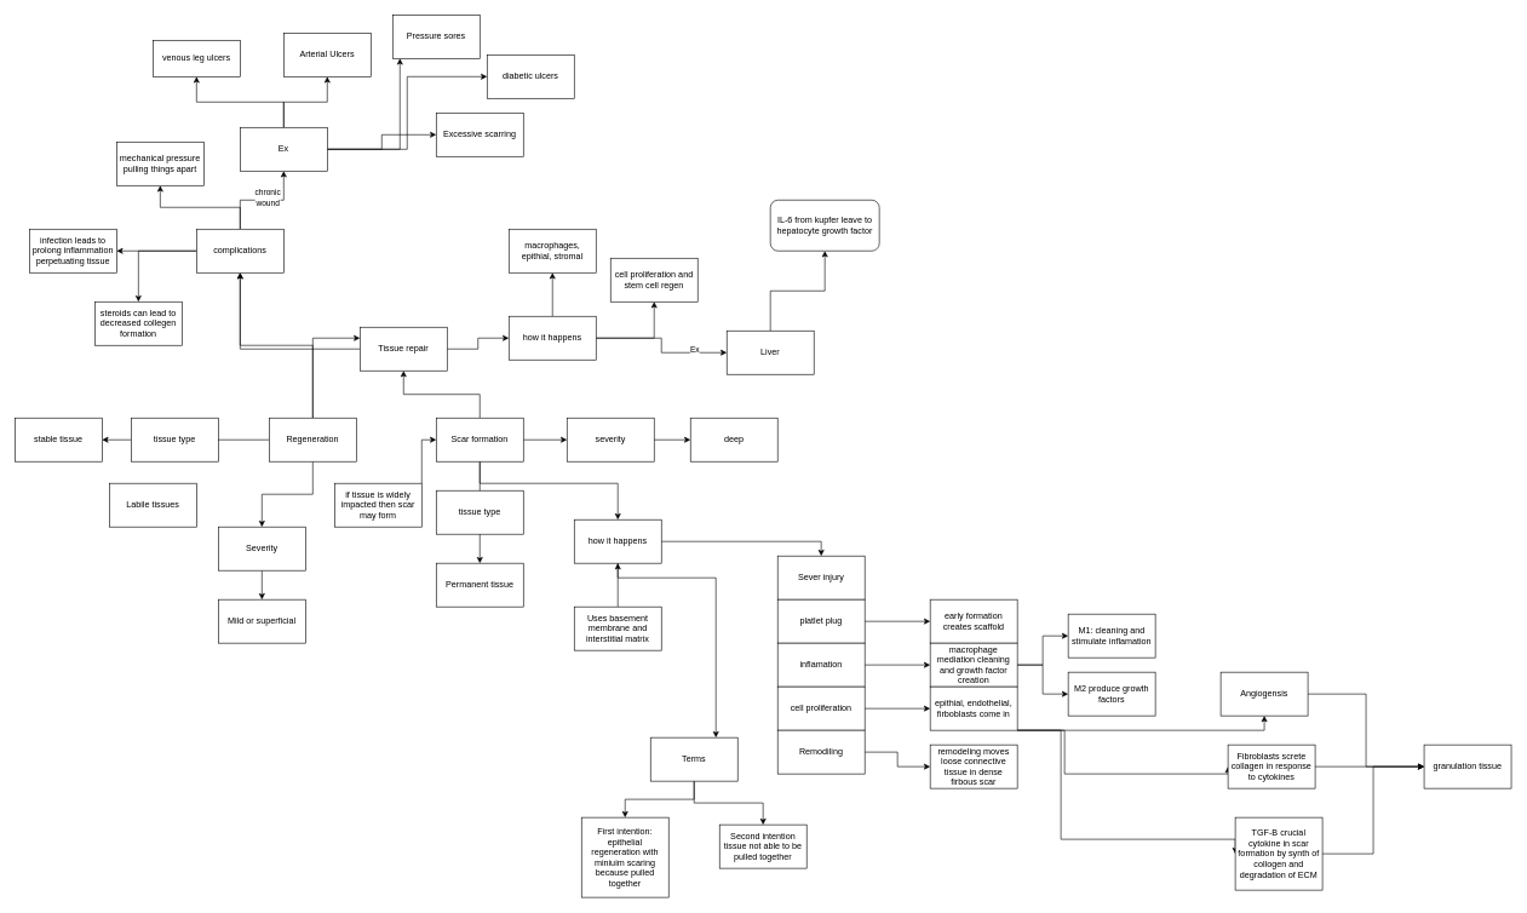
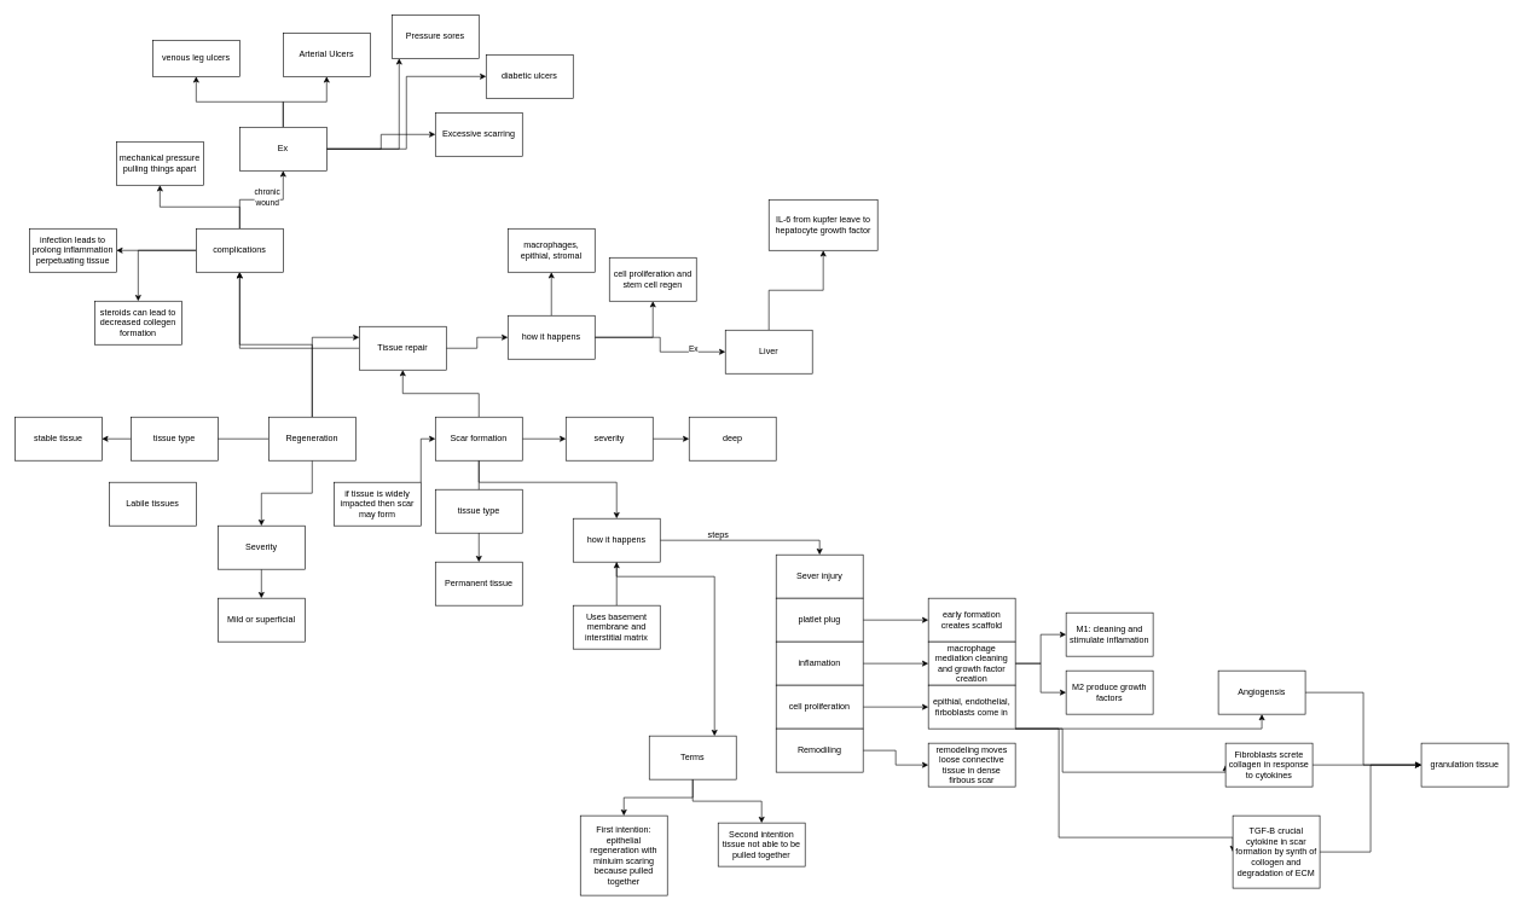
  <mxCell id="0" />
  <mxCell id="1" parent="0" />
  <mxCell id="2" value="" style="edgeStyle=orthogonalEdgeStyle;rounded=0;orthogonalLoop=1;jettySize=auto;html=1;" edge="1" parent="1" source="4" target="30"><mxGeometry relative="1" as="geometry" /></mxCell>
  <mxCell id="3" style="edgeStyle=orthogonalEdgeStyle;rounded=0;orthogonalLoop=1;jettySize=auto;html=1;" edge="1" parent="1" source="4" target="81"><mxGeometry relative="1" as="geometry" /></mxCell>
  <mxCell id="4" value="Tissue repair" style="rounded=0;whiteSpace=wrap;html=1;" vertex="1" parent="1"><mxGeometry x="495" y="450" width="120" height="60" as="geometry" /></mxCell>
  <mxCell id="5" value="" style="edgeStyle=orthogonalEdgeStyle;rounded=0;orthogonalLoop=1;jettySize=auto;html=1;" edge="1" parent="1" source="9" target="4"><mxGeometry relative="1" as="geometry"><Array as="points"><mxPoint x="430" y="465" /></Array></mxGeometry></mxCell>
  <mxCell id="6" style="edgeStyle=orthogonalEdgeStyle;rounded=0;orthogonalLoop=1;jettySize=auto;html=1;" edge="1" parent="1" source="9" target="16"><mxGeometry relative="1" as="geometry" /></mxCell>
  <mxCell id="7" value="" style="edgeStyle=orthogonalEdgeStyle;rounded=0;orthogonalLoop=1;jettySize=auto;html=1;" edge="1" parent="1" source="9" target="20"><mxGeometry relative="1" as="geometry" /></mxCell>
  <mxCell id="8" style="edgeStyle=orthogonalEdgeStyle;rounded=0;orthogonalLoop=1;jettySize=auto;html=1;" edge="1" parent="1" source="9" target="81"><mxGeometry relative="1" as="geometry" /></mxCell>
  <mxCell id="9" value="Regeneration" style="rounded=0;whiteSpace=wrap;html=1;" vertex="1" parent="1"><mxGeometry x="370" y="575" width="120" height="60" as="geometry" /></mxCell>
  <mxCell id="10" style="edgeStyle=orthogonalEdgeStyle;rounded=0;orthogonalLoop=1;jettySize=auto;html=1;entryX=0.5;entryY=1;entryDx=0;entryDy=0;" edge="1" parent="1" source="14" target="4"><mxGeometry relative="1" as="geometry" /></mxCell>
  <mxCell id="11" value="" style="edgeStyle=orthogonalEdgeStyle;rounded=0;orthogonalLoop=1;jettySize=auto;html=1;" edge="1" parent="1" source="14" target="17"><mxGeometry relative="1" as="geometry" /></mxCell>
  <mxCell id="12" value="" style="edgeStyle=orthogonalEdgeStyle;rounded=0;orthogonalLoop=1;jettySize=auto;html=1;" edge="1" parent="1" source="14" target="24"><mxGeometry relative="1" as="geometry" /></mxCell>
  <mxCell id="13" style="edgeStyle=orthogonalEdgeStyle;rounded=0;orthogonalLoop=1;jettySize=auto;html=1;" edge="1" parent="1" source="14" target="40"><mxGeometry relative="1" as="geometry"><Array as="points"><mxPoint x="660" y="665" /><mxPoint x="850" y="665" /></Array></mxGeometry></mxCell>
  <mxCell id="14" value="Scar formation" style="rounded=0;whiteSpace=wrap;html=1;" vertex="1" parent="1"><mxGeometry x="600" y="575" width="120" height="60" as="geometry" /></mxCell>
  <mxCell id="15" value="Labile tissues" style="rounded=0;whiteSpace=wrap;html=1;" vertex="1" parent="1"><mxGeometry x="150" y="665" width="120" height="60" as="geometry" /></mxCell>
  <mxCell id="16" value="stable tissue" style="rounded=0;whiteSpace=wrap;html=1;" vertex="1" parent="1"><mxGeometry x="20" y="575" width="120" height="60" as="geometry" /></mxCell>
  <mxCell id="17" value="Permanent tissue" style="rounded=0;whiteSpace=wrap;html=1;" vertex="1" parent="1"><mxGeometry x="600" y="775" width="120" height="60" as="geometry" /></mxCell>
  <mxCell id="18" value="tissue type" style="rounded=0;whiteSpace=wrap;html=1;" vertex="1" parent="1"><mxGeometry x="180" y="575" width="120" height="60" as="geometry" /></mxCell>
  <mxCell id="19" value="" style="edgeStyle=orthogonalEdgeStyle;rounded=0;orthogonalLoop=1;jettySize=auto;html=1;" edge="1" parent="1" source="20" target="21"><mxGeometry relative="1" as="geometry" /></mxCell>
  <mxCell id="20" value="Severity" style="rounded=0;whiteSpace=wrap;html=1;" vertex="1" parent="1"><mxGeometry x="300" y="725" width="120" height="60" as="geometry" /></mxCell>
  <mxCell id="21" value="Mild or superficial" style="rounded=0;whiteSpace=wrap;html=1;" vertex="1" parent="1"><mxGeometry x="300" y="825" width="120" height="60" as="geometry" /></mxCell>
  <mxCell id="22" value="tissue type" style="rounded=0;whiteSpace=wrap;html=1;" vertex="1" parent="1"><mxGeometry x="600" y="675" width="120" height="60" as="geometry" /></mxCell>
  <mxCell id="23" value="" style="edgeStyle=orthogonalEdgeStyle;rounded=0;orthogonalLoop=1;jettySize=auto;html=1;" edge="1" parent="1" source="24" target="25"><mxGeometry relative="1" as="geometry" /></mxCell>
  <mxCell id="24" value="severity" style="rounded=0;whiteSpace=wrap;html=1;" vertex="1" parent="1"><mxGeometry x="780" y="575" width="120" height="60" as="geometry" /></mxCell>
  <mxCell id="25" value="deep" style="rounded=0;whiteSpace=wrap;html=1;" vertex="1" parent="1"><mxGeometry x="950" y="575" width="120" height="60" as="geometry" /></mxCell>
  <mxCell id="26" value="" style="edgeStyle=orthogonalEdgeStyle;rounded=0;orthogonalLoop=1;jettySize=auto;html=1;" edge="1" parent="1" source="30" target="31"><mxGeometry relative="1" as="geometry" /></mxCell>
  <mxCell id="27" style="edgeStyle=orthogonalEdgeStyle;rounded=0;orthogonalLoop=1;jettySize=auto;html=1;" edge="1" parent="1" source="30" target="32"><mxGeometry relative="1" as="geometry" /></mxCell>
  <mxCell id="28" style="edgeStyle=orthogonalEdgeStyle;rounded=0;orthogonalLoop=1;jettySize=auto;html=1;" edge="1" parent="1" source="30" target="36"><mxGeometry relative="1" as="geometry" /></mxCell>
  <mxCell id="29" value="Ex" style="edgeLabel;html=1;align=center;verticalAlign=middle;resizable=0;points=[];" vertex="1" connectable="0" parent="28"><mxGeometry x="0.552" y="5" relative="1" as="geometry"><mxPoint as="offset" /></mxGeometry></mxCell>
  <mxCell id="30" value="how it happens" style="rounded=0;whiteSpace=wrap;html=1;" vertex="1" parent="1"><mxGeometry x="700" y="435" width="120" height="60" as="geometry" /></mxCell>
  <mxCell id="31" value="macrophages, epithial, stromal" style="rounded=0;whiteSpace=wrap;html=1;" vertex="1" parent="1"><mxGeometry x="700" y="315" width="120" height="60" as="geometry" /></mxCell>
  <mxCell id="32" value="cell proliferation and stem cell regen" style="rounded=0;whiteSpace=wrap;html=1;" vertex="1" parent="1"><mxGeometry x="840" y="355" width="120" height="60" as="geometry" /></mxCell>
  <mxCell id="33" style="edgeStyle=orthogonalEdgeStyle;rounded=0;orthogonalLoop=1;jettySize=auto;html=1;" edge="1" parent="1" source="34" target="14"><mxGeometry relative="1" as="geometry"><Array as="points"><mxPoint x="580" y="605" /></Array></mxGeometry></mxCell>
  <mxCell id="34" value="if tissue is widely impacted then scar may form" style="rounded=0;whiteSpace=wrap;html=1;" vertex="1" parent="1"><mxGeometry x="460" y="665" width="120" height="60" as="geometry" /></mxCell>
  <mxCell id="35" style="edgeStyle=orthogonalEdgeStyle;rounded=0;orthogonalLoop=1;jettySize=auto;html=1;" edge="1" parent="1" source="36" target="37"><mxGeometry relative="1" as="geometry" /></mxCell>
  <mxCell id="36" value="Liver" style="rounded=0;whiteSpace=wrap;html=1;" vertex="1" parent="1"><mxGeometry x="1000" y="455" width="120" height="60" as="geometry" /></mxCell>
- <mxCell id="37" value="IL-6 from kupfer leave to hepatocyte growth factor" style="whiteSpace=wrap;html=1;rounded=1;" vertex="1" parent="1"><mxGeometry x="1060" y="275" width="150" height="70" as="geometry" /></mxCell>
+ <mxCell id="37" value="IL-6 from kupfer leave to hepatocyte growth factor" style="rounded=0;whiteSpace=wrap;html=1;" vertex="1" parent="1"><mxGeometry x="1060" y="275" width="150" height="70" as="geometry" /></mxCell>
  <mxCell id="38" style="edgeStyle=orthogonalEdgeStyle;rounded=0;orthogonalLoop=1;jettySize=auto;html=1;entryX=0.5;entryY=0;entryDx=0;entryDy=0;" edge="1" parent="1" source="40" target="43"><mxGeometry relative="1" as="geometry" /></mxCell>
  <mxCell id="39" style="edgeStyle=orthogonalEdgeStyle;rounded=0;orthogonalLoop=1;jettySize=auto;html=1;entryX=0.75;entryY=0;entryDx=0;entryDy=0;" edge="1" parent="1" source="40" target="73"><mxGeometry relative="1" as="geometry"><Array as="points"><mxPoint x="850" y="795" /><mxPoint x="985" y="795" /></Array></mxGeometry></mxCell>
  <mxCell id="40" value="how it happens" style="rounded=0;whiteSpace=wrap;html=1;" vertex="1" parent="1"><mxGeometry x="790" y="715" width="120" height="60" as="geometry" /></mxCell>
  <mxCell id="41" value="" style="edgeStyle=orthogonalEdgeStyle;rounded=0;orthogonalLoop=1;jettySize=auto;html=1;" edge="1" parent="1" source="42" target="40"><mxGeometry relative="1" as="geometry" /></mxCell>
  <mxCell id="42" value="Uses basement membrane and interstitial matrix" style="rounded=0;whiteSpace=wrap;html=1;" vertex="1" parent="1"><mxGeometry x="790" y="835" width="120" height="60" as="geometry" /></mxCell>
  <mxCell id="43" value="Sever injury" style="rounded=0;whiteSpace=wrap;html=1;" vertex="1" parent="1"><mxGeometry x="1070" y="765" width="120" height="60" as="geometry" /></mxCell>
  <mxCell id="44" value="" style="edgeStyle=orthogonalEdgeStyle;rounded=0;orthogonalLoop=1;jettySize=auto;html=1;" edge="1" parent="1" source="45" target="53"><mxGeometry relative="1" as="geometry" /></mxCell>
  <mxCell id="45" value="platlet plug" style="rounded=0;whiteSpace=wrap;html=1;" vertex="1" parent="1"><mxGeometry x="1070" y="825" width="120" height="60" as="geometry" /></mxCell>
  <mxCell id="46" style="edgeStyle=orthogonalEdgeStyle;rounded=0;orthogonalLoop=1;jettySize=auto;html=1;entryX=0;entryY=0.5;entryDx=0;entryDy=0;" edge="1" parent="1" source="47" target="56"><mxGeometry relative="1" as="geometry" /></mxCell>
  <mxCell id="47" value="inflamation" style="rounded=0;whiteSpace=wrap;html=1;" vertex="1" parent="1"><mxGeometry x="1070" y="885" width="120" height="60" as="geometry" /></mxCell>
  <mxCell id="48" style="edgeStyle=orthogonalEdgeStyle;rounded=0;orthogonalLoop=1;jettySize=auto;html=1;entryX=0;entryY=0.5;entryDx=0;entryDy=0;" edge="1" parent="1" source="49" target="62"><mxGeometry relative="1" as="geometry" /></mxCell>
  <mxCell id="49" value="cell proliferation" style="rounded=0;whiteSpace=wrap;html=1;" vertex="1" parent="1"><mxGeometry x="1070" y="945" width="120" height="60" as="geometry" /></mxCell>
  <mxCell id="50" value="" style="edgeStyle=orthogonalEdgeStyle;rounded=0;orthogonalLoop=1;jettySize=auto;html=1;" edge="1" parent="1" source="51" target="70"><mxGeometry relative="1" as="geometry" /></mxCell>
  <mxCell id="51" value="Remodiling" style="rounded=0;whiteSpace=wrap;html=1;" vertex="1" parent="1"><mxGeometry x="1070" y="1005" width="120" height="60" as="geometry" /></mxCell>
+ <mxCell id="52" value="steps" style="text;html=1;align=center;verticalAlign=middle;resizable=0;points=[];autosize=1;strokeColor=none;fillColor=none;" vertex="1" parent="1"><mxGeometry x="965" y="723" width="50" height="30" as="geometry" /></mxCell>
  <mxCell id="53" value="early formation creates scaffold" style="rounded=0;whiteSpace=wrap;html=1;" vertex="1" parent="1"><mxGeometry x="1280" y="825" width="120" height="60" as="geometry" /></mxCell>
  <mxCell id="54" style="edgeStyle=orthogonalEdgeStyle;rounded=0;orthogonalLoop=1;jettySize=auto;html=1;" edge="1" parent="1" source="56" target="57"><mxGeometry relative="1" as="geometry" /></mxCell>
  <mxCell id="55" style="edgeStyle=orthogonalEdgeStyle;rounded=0;orthogonalLoop=1;jettySize=auto;html=1;entryX=0;entryY=0.5;entryDx=0;entryDy=0;" edge="1" parent="1" source="56" target="58"><mxGeometry relative="1" as="geometry" /></mxCell>
  <mxCell id="56" value="macrophage mediation cleaning and growth factor creation" style="rounded=0;whiteSpace=wrap;html=1;" vertex="1" parent="1"><mxGeometry x="1280" y="885" width="120" height="60" as="geometry" /></mxCell>
  <mxCell id="57" value="M1: cleaning and stimulate inflamation" style="rounded=0;whiteSpace=wrap;html=1;" vertex="1" parent="1"><mxGeometry x="1470" y="845" width="120" height="60" as="geometry" /></mxCell>
  <mxCell id="58" value="M2 produce growth factors" style="rounded=0;whiteSpace=wrap;html=1;" vertex="1" parent="1"><mxGeometry x="1470" y="925" width="120" height="60" as="geometry" /></mxCell>
  <mxCell id="59" style="edgeStyle=orthogonalEdgeStyle;rounded=0;orthogonalLoop=1;jettySize=auto;html=1;" edge="1" parent="1" source="62" target="64"><mxGeometry relative="1" as="geometry"><Array as="points"><mxPoint x="1740" y="1005" /></Array></mxGeometry></mxCell>
  <mxCell id="60" style="edgeStyle=orthogonalEdgeStyle;rounded=0;orthogonalLoop=1;jettySize=auto;html=1;entryX=0;entryY=0.5;entryDx=0;entryDy=0;" edge="1" parent="1" source="62" target="66"><mxGeometry relative="1" as="geometry"><Array as="points"><mxPoint x="1465" y="1005" /><mxPoint x="1465" y="1065" /></Array></mxGeometry></mxCell>
  <mxCell id="61" style="edgeStyle=orthogonalEdgeStyle;rounded=0;orthogonalLoop=1;jettySize=auto;html=1;entryX=0;entryY=0.5;entryDx=0;entryDy=0;" edge="1" parent="1" source="62" target="68"><mxGeometry relative="1" as="geometry"><Array as="points"><mxPoint x="1460" y="1005" /><mxPoint x="1460" y="1155" /></Array></mxGeometry></mxCell>
  <mxCell id="62" value="epithial, endothelial, firboblasts come in" style="rounded=0;whiteSpace=wrap;html=1;" vertex="1" parent="1"><mxGeometry x="1280" y="945" width="120" height="60" as="geometry" /></mxCell>
  <mxCell id="63" style="edgeStyle=orthogonalEdgeStyle;rounded=0;orthogonalLoop=1;jettySize=auto;html=1;entryX=0;entryY=0.5;entryDx=0;entryDy=0;" edge="1" parent="1" source="64" target="69"><mxGeometry relative="1" as="geometry"><mxPoint x="1950" y="1055" as="targetPoint" /></mxGeometry></mxCell>
  <mxCell id="64" value="Angiogensis" style="rounded=0;whiteSpace=wrap;html=1;" vertex="1" parent="1"><mxGeometry x="1680" y="925" width="120" height="60" as="geometry" /></mxCell>
  <mxCell id="65" style="edgeStyle=orthogonalEdgeStyle;rounded=0;orthogonalLoop=1;jettySize=auto;html=1;entryX=0;entryY=0.5;entryDx=0;entryDy=0;" edge="1" parent="1" source="66" target="69"><mxGeometry relative="1" as="geometry" /></mxCell>
  <mxCell id="66" value="Fibroblasts screte collagen in response to cytokines" style="rounded=0;whiteSpace=wrap;html=1;" vertex="1" parent="1"><mxGeometry x="1690" y="1025" width="120" height="60" as="geometry" /></mxCell>
  <mxCell id="67" style="edgeStyle=orthogonalEdgeStyle;rounded=0;orthogonalLoop=1;jettySize=auto;html=1;entryX=0;entryY=0.5;entryDx=0;entryDy=0;" edge="1" parent="1" source="68" target="69"><mxGeometry relative="1" as="geometry" /></mxCell>
  <mxCell id="68" value="TGF-B crucial cytokine in scar formation by synth of collogen and degradation of ECM" style="rounded=0;whiteSpace=wrap;html=1;" vertex="1" parent="1"><mxGeometry x="1700" y="1125" width="120" height="100" as="geometry" /></mxCell>
  <mxCell id="69" value="granulation tissue" style="rounded=0;whiteSpace=wrap;html=1;" vertex="1" parent="1"><mxGeometry x="1960" y="1025" width="120" height="60" as="geometry" /></mxCell>
  <mxCell id="70" value="remodeling moves loose connective tissue in dense firbous scar" style="rounded=0;whiteSpace=wrap;html=1;" vertex="1" parent="1"><mxGeometry x="1280" y="1025" width="120" height="60" as="geometry" /></mxCell>
  <mxCell id="71" style="edgeStyle=orthogonalEdgeStyle;rounded=0;orthogonalLoop=1;jettySize=auto;html=1;entryX=0.5;entryY=0;entryDx=0;entryDy=0;" edge="1" parent="1" source="73" target="74"><mxGeometry relative="1" as="geometry" /></mxCell>
  <mxCell id="72" style="edgeStyle=orthogonalEdgeStyle;rounded=0;orthogonalLoop=1;jettySize=auto;html=1;entryX=0.5;entryY=0;entryDx=0;entryDy=0;" edge="1" parent="1" source="73" target="75"><mxGeometry relative="1" as="geometry" /></mxCell>
  <mxCell id="73" value="Terms" style="rounded=0;whiteSpace=wrap;html=1;" vertex="1" parent="1"><mxGeometry x="895" y="1015" width="120" height="60" as="geometry" /></mxCell>
  <mxCell id="74" value="First intention: epithelial regeneration with miniuim scaring because pulled together" style="rounded=0;whiteSpace=wrap;html=1;" vertex="1" parent="1"><mxGeometry x="800" y="1125" width="120" height="110" as="geometry" /></mxCell>
  <mxCell id="75" value="Second intention tissue not able to be pulled together" style="rounded=0;whiteSpace=wrap;html=1;" vertex="1" parent="1"><mxGeometry x="990" y="1135" width="120" height="60" as="geometry" /></mxCell>
  <mxCell id="76" value="" style="edgeStyle=orthogonalEdgeStyle;rounded=0;orthogonalLoop=1;jettySize=auto;html=1;" edge="1" parent="1" source="81" target="82"><mxGeometry relative="1" as="geometry" /></mxCell>
  <mxCell id="77" style="edgeStyle=orthogonalEdgeStyle;rounded=0;orthogonalLoop=1;jettySize=auto;html=1;" edge="1" parent="1" source="81" target="83"><mxGeometry relative="1" as="geometry" /></mxCell>
  <mxCell id="78" style="edgeStyle=orthogonalEdgeStyle;rounded=0;orthogonalLoop=1;jettySize=auto;html=1;" edge="1" parent="1" source="81" target="84"><mxGeometry relative="1" as="geometry" /></mxCell>
  <mxCell id="79" style="edgeStyle=orthogonalEdgeStyle;rounded=0;orthogonalLoop=1;jettySize=auto;html=1;" edge="1" parent="1" source="81" target="90"><mxGeometry relative="1" as="geometry" /></mxCell>
  <mxCell id="80" value="&lt;div&gt;chronic&lt;/div&gt;&lt;div&gt;wound&lt;/div&gt;" style="edgeLabel;html=1;align=center;verticalAlign=middle;resizable=0;points=[];" vertex="1" connectable="0" parent="79"><mxGeometry x="0.099" y="4" relative="1" as="geometry"><mxPoint as="offset" /></mxGeometry></mxCell>
  <mxCell id="81" value="complications" style="rounded=0;whiteSpace=wrap;html=1;" vertex="1" parent="1"><mxGeometry x="270" y="315" width="120" height="60" as="geometry" /></mxCell>
  <mxCell id="82" value="steroids can lead to decreased collegen formation" style="rounded=0;whiteSpace=wrap;html=1;" vertex="1" parent="1"><mxGeometry x="130" y="415" width="120" height="60" as="geometry" /></mxCell>
  <mxCell id="83" value="infection leads to prolong inflammation perpetuating tissue" style="rounded=0;whiteSpace=wrap;html=1;" vertex="1" parent="1"><mxGeometry x="40" y="315" width="120" height="60" as="geometry" /></mxCell>
  <mxCell id="84" value="mechanical pressure pulling things apart" style="rounded=0;whiteSpace=wrap;html=1;" vertex="1" parent="1"><mxGeometry x="160" y="195" width="120" height="60" as="geometry" /></mxCell>
  <mxCell id="85" style="edgeStyle=orthogonalEdgeStyle;rounded=0;orthogonalLoop=1;jettySize=auto;html=1;" edge="1" parent="1" source="90" target="91"><mxGeometry relative="1" as="geometry" /></mxCell>
  <mxCell id="86" style="edgeStyle=orthogonalEdgeStyle;rounded=0;orthogonalLoop=1;jettySize=auto;html=1;" edge="1" parent="1" source="90" target="92"><mxGeometry relative="1" as="geometry" /></mxCell>
  <mxCell id="87" value="" style="edgeStyle=orthogonalEdgeStyle;rounded=0;orthogonalLoop=1;jettySize=auto;html=1;" edge="1" parent="1" source="90" target="93"><mxGeometry relative="1" as="geometry"><Array as="points"><mxPoint x="550" y="205" /></Array></mxGeometry></mxCell>
  <mxCell id="88" style="edgeStyle=orthogonalEdgeStyle;rounded=0;orthogonalLoop=1;jettySize=auto;html=1;entryX=0;entryY=0.5;entryDx=0;entryDy=0;" edge="1" parent="1" source="90" target="94"><mxGeometry relative="1" as="geometry" /></mxCell>
  <mxCell id="89" style="edgeStyle=orthogonalEdgeStyle;rounded=0;orthogonalLoop=1;jettySize=auto;html=1;" edge="1" parent="1" source="90" target="95"><mxGeometry relative="1" as="geometry" /></mxCell>
  <mxCell id="90" value="Ex" style="rounded=0;whiteSpace=wrap;html=1;" vertex="1" parent="1"><mxGeometry x="330" y="175" width="120" height="60" as="geometry" /></mxCell>
  <mxCell id="91" value="venous leg ulcers" style="rounded=0;whiteSpace=wrap;html=1;" vertex="1" parent="1"><mxGeometry x="210" y="55" width="120" height="50" as="geometry" /></mxCell>
  <mxCell id="92" value="Arterial Ulcers" style="rounded=0;whiteSpace=wrap;html=1;" vertex="1" parent="1"><mxGeometry x="390" y="45" width="120" height="60" as="geometry" /></mxCell>
  <mxCell id="93" value="Pressure sores" style="rounded=0;whiteSpace=wrap;html=1;" vertex="1" parent="1"><mxGeometry x="540" y="20" width="120" height="60" as="geometry" /></mxCell>
  <mxCell id="94" value="diabetic ulcers" style="rounded=0;whiteSpace=wrap;html=1;" vertex="1" parent="1"><mxGeometry x="670" y="75" width="120" height="60" as="geometry" /></mxCell>
  <mxCell id="95" value="Excessive scarring" style="rounded=0;whiteSpace=wrap;html=1;" vertex="1" parent="1"><mxGeometry x="600" y="155" width="120" height="60" as="geometry" /></mxCell>
